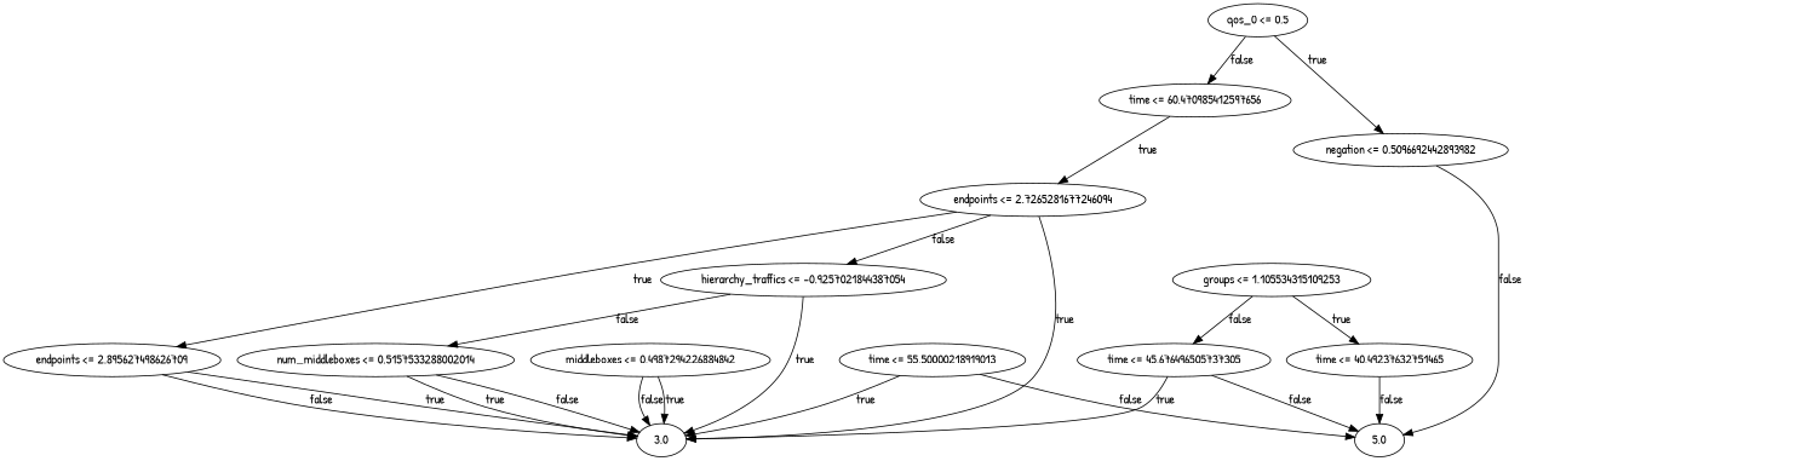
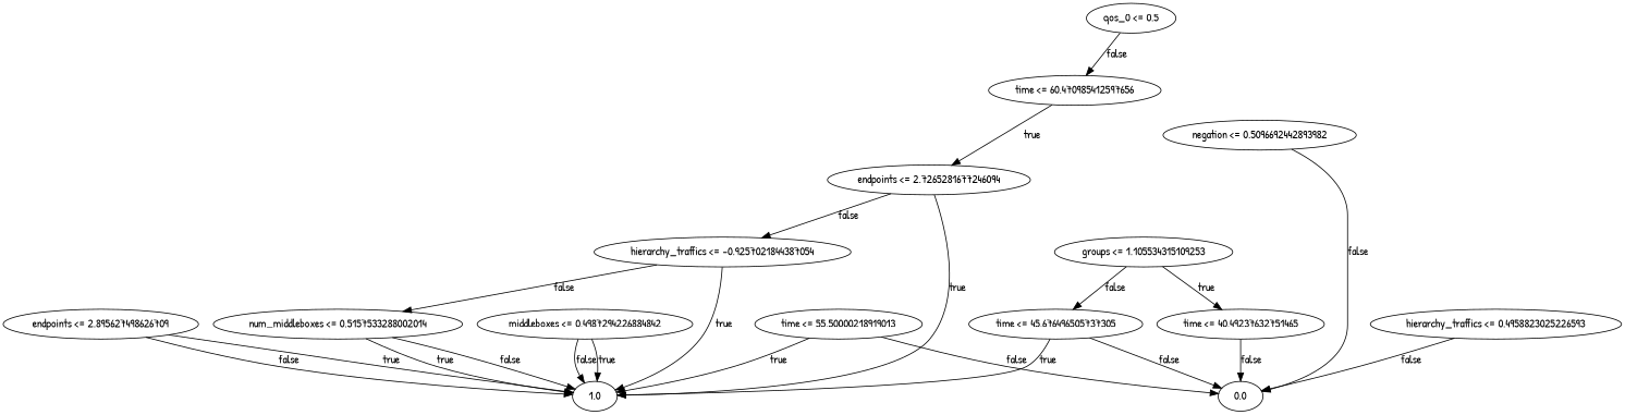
  digraph {
    fontname="Patrick Hand"
    node [fontname="Patrick Hand"]
    edge [fontname="Patrick Hand"]
    n1 [label="qos_0 <= 0.5"]
    n2 [label="time <= 60.470985412597656"]
    n3 [label="negation <= 0.5096692442893982"]
    n4 [label="endpoints <= 2.7265281677246094"]
-   n5 [label=5.0]
+   n5 [label=0.0]
    n6 [label="groups <= 1.105534315109253"]
    n7 [label="time <= 45.676496505737305"]
    n8 [label="time <= 40.49237632751465"]
-   n9 [label=3.0]
+   n9 [label=1.0]
    n10 [label="hierarchy_traffics <= -0.9257021844387054"]
    n11 [label="endpoints <= 2.895627498626709"]
    n12 [label="num_middleboxes <= 0.5157533288002014"]
+   n13 [label="hierarchy_traffics <= 0.4958823025226593"]
    n14 [label="time <= 55.50000218919013"]
    n15 [label="middleboxes <= 0.4987294226884842"]
    n1 -> n2 [label=false]
-   n1 -> n3 [label=true]
    n2 -> n4 [label=true]
    n3 -> n5 [label=false]
    n4 -> n9 [label=true]
    n4 -> n10 [label=false]
-   n4 -> n11 [label=true]
    n6 -> n7 [label=false]
    n6 -> n8 [label=true]
    n7 -> n5 [label=false]
    n7 -> n9 [label=true]
    n8 -> n5 [label=false]
    n10 -> n9 [label=true]
    n10 -> n12 [label=false]
    n11 -> n9 [label=false]
    n11 -> n9 [label=true]
    n12 -> n9 [label=false]
    n12 -> n9 [label=true]
+   n13 -> n5 [label=false]
    n14 -> n5 [label=false]
    n14 -> n9 [label=true]
    n15 -> n9 [label=false]
    n15 -> n9 [label=true]
  }
